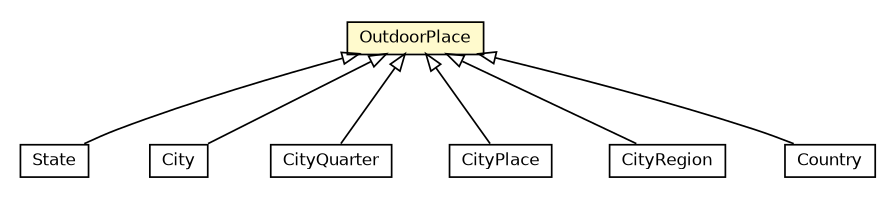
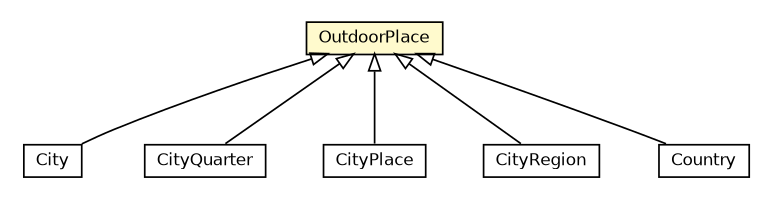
  digraph {
    nodesep=0.25
    ranksep=0.5
    node [fontcolor=black fontname=Helvetica fontsize=10.0 shape=plaintext]
    edge [arrowtail=empty dir=back fontname=Helvetica fontsize=10 headport=p labelfontname=Helvetica labelfontsize=10 tailport=p]
    n1 [label=<<table title="org.universAAL.ontology.location.outdoor.OutdoorPlace" border="0" cellborder="1" cellspacing="0" cellpadding="2" port="p" bgcolor="lemonChiffon" href="./OutdoorPlace.html"> 		<tr><td><table border="0" cellspacing="0" cellpadding="1"> <tr><td align="center" balign="center"> OutdoorPlace </td></tr> 		</table></td></tr> 		</table>>]
-   n2 [label=<<table title="org.universAAL.ontology.location.outdoor.State" border="0" cellborder="1" cellspacing="0" cellpadding="2" port="p" href="./State.html"> 		<tr><td><table border="0" cellspacing="0" cellpadding="1"> <tr><td align="center" balign="center"> State </td></tr> 		</table></td></tr> 		</table>>]
    n3 [label=<<table title="org.universAAL.ontology.location.outdoor.City" border="0" cellborder="1" cellspacing="0" cellpadding="2" port="p" href="./City.html"> 		<tr><td><table border="0" cellspacing="0" cellpadding="1"> <tr><td align="center" balign="center"> City </td></tr> 		</table></td></tr> 		</table>>]
    n4 [label=<<table title="org.universAAL.ontology.location.outdoor.CityQuarter" border="0" cellborder="1" cellspacing="0" cellpadding="2" port="p" href="./CityQuarter.html"> 		<tr><td><table border="0" cellspacing="0" cellpadding="1"> <tr><td align="center" balign="center"> CityQuarter </td></tr> 		</table></td></tr> 		</table>>]
    n5 [label=<<table title="org.universAAL.ontology.location.outdoor.CityPlace" border="0" cellborder="1" cellspacing="0" cellpadding="2" port="p" href="./CityPlace.html"> 		<tr><td><table border="0" cellspacing="0" cellpadding="1"> <tr><td align="center" balign="center"> CityPlace </td></tr> 		</table></td></tr> 		</table>>]
    n6 [label=<<table title="org.universAAL.ontology.location.outdoor.CityRegion" border="0" cellborder="1" cellspacing="0" cellpadding="2" port="p" href="./CityRegion.html"> 		<tr><td><table border="0" cellspacing="0" cellpadding="1"> <tr><td align="center" balign="center"> CityRegion </td></tr> 		</table></td></tr> 		</table>>]
    n7 [label=<<table title="org.universAAL.ontology.location.outdoor.Country" border="0" cellborder="1" cellspacing="0" cellpadding="2" port="p" href="./Country.html"> 		<tr><td><table border="0" cellspacing="0" cellpadding="1"> <tr><td align="center" balign="center"> Country </td></tr> 		</table></td></tr> 		</table>>]
-   n1 -> n2
    n1 -> n3
    n1 -> n4
    n1 -> n5
    n1 -> n6
    n1 -> n7
  }
